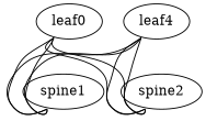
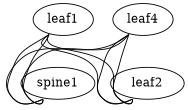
  graph {
    hostidtype=hostname
    version="1:0"
    edge [headport=swp49 tailport=swp1s0]
-   leaf1 [label=leaf0]
+   leaf1
    spine1
-   spine2
+   spine2 [label=leaf2]
    n4 [label=leaf4]
    leaf1 -- spine1
    leaf1 -- spine1 [headport=swp50 tailport=swp1s1]
    leaf1 -- spine2 [headport=swp51 tailport=swp1s2]
    leaf1 -- spine2 [headport=swp52 tailport=swp1s3]
    n4 -- spine1 [headport=swp51 tailport=swp1s2]
    n4 -- spine1 [headport=swp52 tailport=swp1s3]
    n4 -- spine2
    n4 -- spine2 [headport=swp50 tailport=swp1s1]
  }
